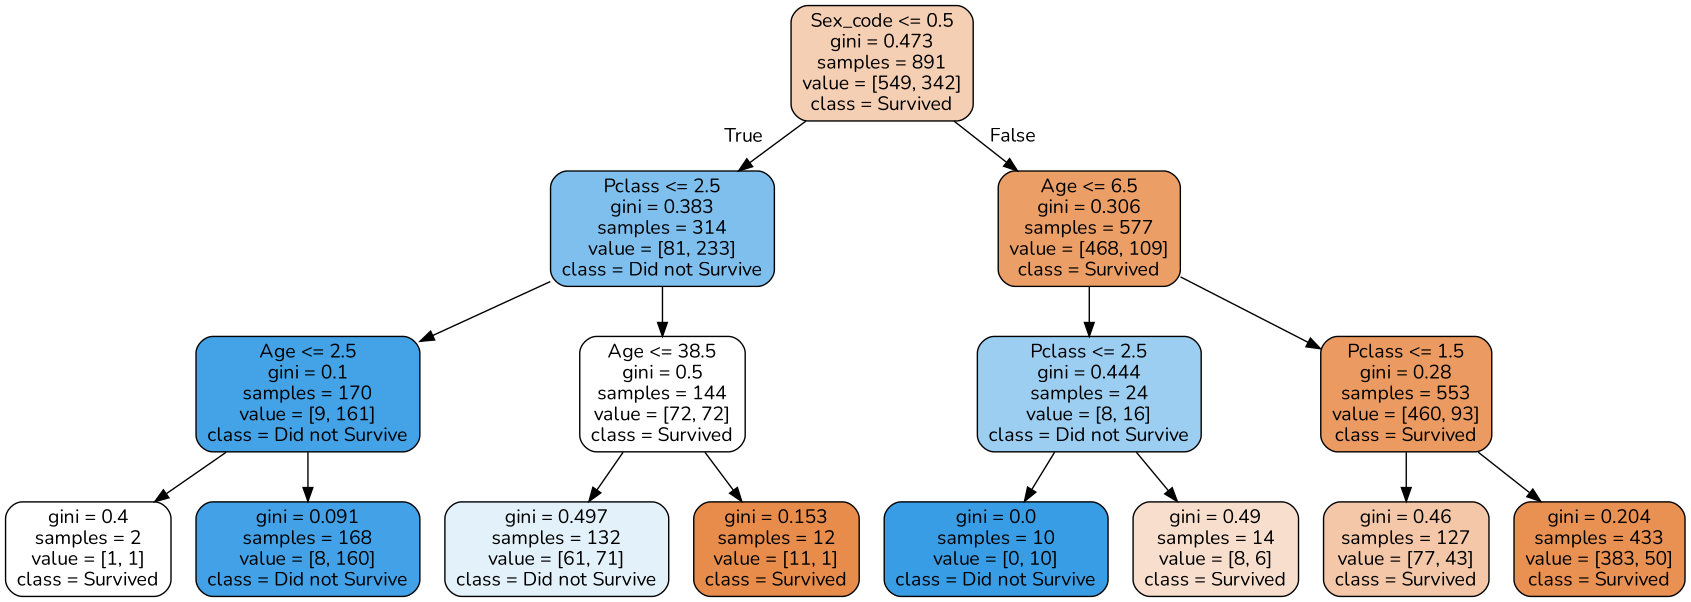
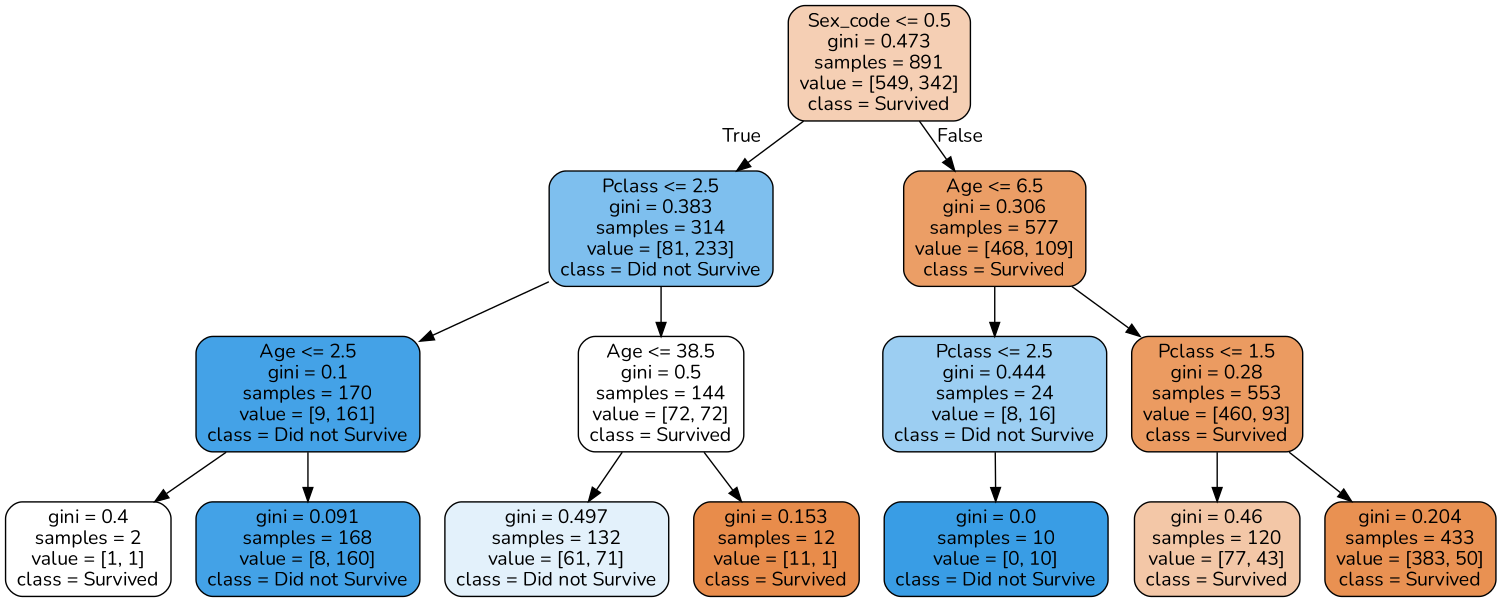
  digraph {
    fontname=Nunito
    node [color=black fillcolor="#e5813900" fontname=Nunito shape=box style="filled, rounded"]
    edge [fontname=Nunito]
    n1 [fillcolor="#e5813960" label="Sex_code <= 0.5\ngini = 0.473\nsamples = 891\nvalue = [549, 342]\nclass = Survived"]
    n2 [fillcolor="#399de5a6" label="Pclass <= 2.5\ngini = 0.383\nsamples = 314\nvalue = [81, 233]\nclass = Did not Survive"]
    n3 [fillcolor="#e58139c4" label="Age <= 6.5\ngini = 0.306\nsamples = 577\nvalue = [468, 109]\nclass = Survived"]
    n4 [fillcolor="#399de5f1" label="Age <= 2.5\ngini = 0.1\nsamples = 170\nvalue = [9, 161]\nclass = Did not Survive"]
    n5 [label="Age <= 38.5\ngini = 0.5\nsamples = 144\nvalue = [72, 72]\nclass = Survived"]
    n6 [fillcolor="#399de57f" label="Pclass <= 2.5\ngini = 0.444\nsamples = 24\nvalue = [8, 16]\nclass = Did not Survive"]
    n7 [fillcolor="#e58139cb" label="Pclass <= 1.5\ngini = 0.28\nsamples = 553\nvalue = [460, 93]\nclass = Survived"]
    n8 [label="gini = 0.4\nsamples = 2\nvalue = [1, 1]\nclass = Survived"]
    n9 [fillcolor="#399de5f2" label="gini = 0.091\nsamples = 168\nvalue = [8, 160]\nclass = Did not Survive"]
    n10 [fillcolor="#399de524" label="gini = 0.497\nsamples = 132\nvalue = [61, 71]\nclass = Did not Survive"]
    n11 [fillcolor="#e58139e8" label="gini = 0.153\nsamples = 12\nvalue = [11, 1]\nclass = Survived"]
    n12 [fillcolor="#399de5ff" label="gini = 0.0\nsamples = 10\nvalue = [0, 10]\nclass = Did not Survive"]
-   n13 [fillcolor="#e5813940" label="gini = 0.49\nsamples = 14\nvalue = [8, 6]\nclass = Survived"]
-   n14 [fillcolor="#e5813971" label="gini = 0.46\nsamples = 127\nvalue = [77, 43]\nclass = Survived"]
+   n14 [fillcolor="#e5813971" label="gini = 0.46\nsamples = 120\nvalue = [77, 43]\nclass = Survived"]
    n15 [fillcolor="#e58139de" label="gini = 0.204\nsamples = 433\nvalue = [383, 50]\nclass = Survived"]
    n1 -> n2 [headlabel=True labelangle=45 labeldistance=2.5]
    n1 -> n3 [headlabel=False labelangle=-45 labeldistance=2.5]
    n2 -> n4
    n2 -> n5
    n3 -> n6
    n3 -> n7
    n4 -> n8
    n4 -> n9
    n5 -> n10
    n5 -> n11
    n6 -> n12
-   n6 -> n13
    n7 -> n14
    n7 -> n15
  }
